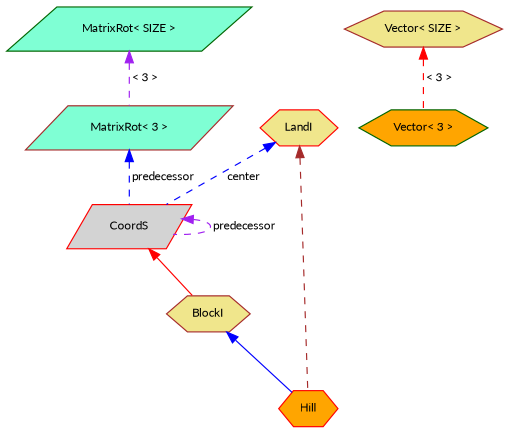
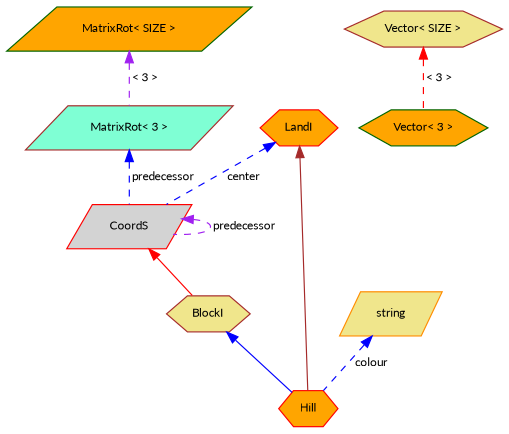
  digraph {
    fontname=Lato
    node [color=red fillcolor=khaki fontname=Lato fontsize=10 shape=hexagon style=filled]
    edge [color=blue dir=back fontname=Lato fontsize=10 labelfontname=Helvetica labelfontsize=10 style=dashed]
    n1 [fillcolor=orange fontcolor=black height=0.2 label=Hill width=0.4]
    n2 [color=brown height=0.2 label=BlockI width=0.4]
    n3 [fillcolor=lightgrey height=0.2 label=CoordS shape=parallelogram width=0.4]
    n4 [color=brown fillcolor=aquamarine height=0.2 label="MatrixRot\< 3 \>" shape=parallelogram width=0.4]
-   n5 [color=darkgreen fillcolor=aquamarine height=0.2 label="MatrixRot\< SIZE \>" shape=parallelogram width=0.4]
+   n5 [color=darkgreen fillcolor=orange height=0.2 label="MatrixRot\< SIZE \>" shape=parallelogram width=0.4]
    n6 [color=darkgreen fillcolor=orange height=0.2 label="Vector\< 3 \>" width=0.4]
    n7 [color=brown height=0.2 label="Vector\< SIZE \>" width=0.4]
-   n8 [height=0.2 label=LandI width=0.4]
+   n8 [fillcolor=orange height=0.2 label=LandI width=0.4]
+   n9 [color=darkorange height=0.2 label=string shape=parallelogram width=0.4]
    n2 -> n1 [style=solid]
    n3 -> n2 [color=red style=solid]
    n3 -> n3 [color=purple label=" predecessor"]
    n4 -> n3 [label=" predecessor"]
    n5 -> n4 [color=purple label=" \< 3 \>"]
    n7 -> n6 [color=red label=" \< 3 \>"]
-   n8 -> n1 [color=brown]
+   n8 -> n1 [color=brown style=solid]
    n8 -> n3 [label=" center"]
+   n9 -> n1 [label=" colour"]
  }
